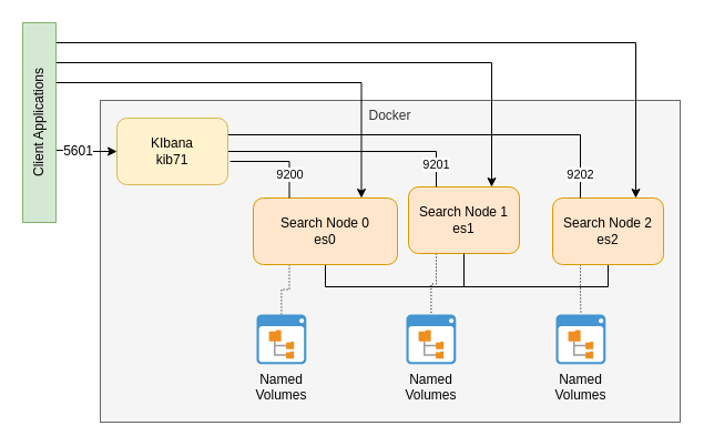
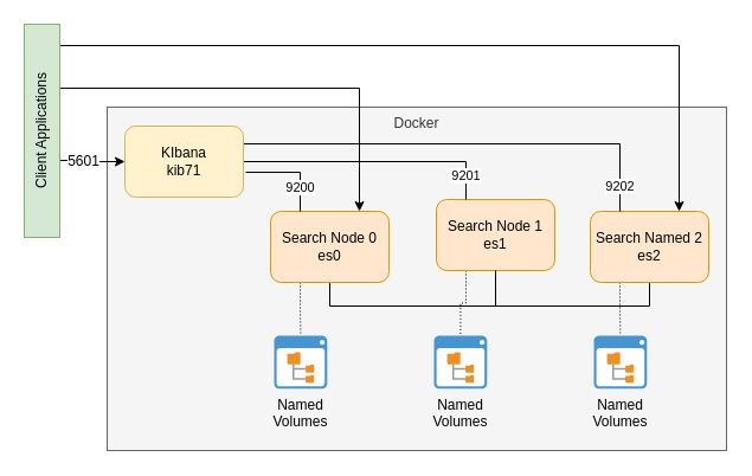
  <mxCell id="0" />
  <mxCell id="1" parent="0" />
  <mxCell id="2" value="Docker" style="rounded=0;whiteSpace=wrap;html=1;verticalAlign=top;fillColor=#f5f5f5;strokeColor=#666666;fontColor=#333333;" vertex="1" parent="1"><mxGeometry x="90" y="90" width="523" height="290" as="geometry" /></mxCell>
  <mxCell id="3" style="edgeStyle=orthogonalEdgeStyle;rounded=0;orthogonalLoop=1;jettySize=auto;html=1;exitX=0.5;exitY=1;exitDx=0;exitDy=0;entryX=0.5;entryY=1;entryDx=0;entryDy=0;endArrow=none;endFill=0;" edge="1" parent="1" source="5" target="7"><mxGeometry relative="1" as="geometry" /></mxCell>
  <mxCell id="4" style="edgeStyle=orthogonalEdgeStyle;rounded=0;orthogonalLoop=1;jettySize=auto;html=1;exitX=0.25;exitY=1;exitDx=0;exitDy=0;endArrow=none;endFill=0;dashed=1;dashPattern=1 2;" edge="1" parent="1" source="5" target="15"><mxGeometry relative="1" as="geometry" /></mxCell>
- <mxCell id="5" value="Search Node 0&lt;br&gt;es0" style="rounded=1;whiteSpace=wrap;html=1;fillColor=#ffe6cc;strokeColor=#d79b00;" vertex="1" parent="1"><mxGeometry x="228" y="178" width="130" height="60" as="geometry" /></mxCell>
+ <mxCell id="5" value="Search Node 0&lt;br&gt;es0" style="rounded=1;whiteSpace=wrap;html=1;fillColor=#ffe6cc;strokeColor=#d79b00;" vertex="1" parent="1"><mxGeometry x="228" y="178" width="100" height="60" as="geometry" /></mxCell>
  <mxCell id="6" style="edgeStyle=orthogonalEdgeStyle;rounded=0;orthogonalLoop=1;jettySize=auto;html=1;exitX=0.25;exitY=1;exitDx=0;exitDy=0;endArrow=none;endFill=0;dashed=1;dashPattern=1 2;" edge="1" parent="1" source="7" target="16"><mxGeometry relative="1" as="geometry" /></mxCell>
  <mxCell id="7" value="Search Node 1&lt;br&gt;es1" style="rounded=1;whiteSpace=wrap;html=1;fillColor=#ffe6cc;strokeColor=#d79b00;" vertex="1" parent="1"><mxGeometry x="368" y="168" width="100" height="60" as="geometry" /></mxCell>
  <mxCell id="8" style="edgeStyle=orthogonalEdgeStyle;rounded=0;orthogonalLoop=1;jettySize=auto;html=1;exitX=0.5;exitY=1;exitDx=0;exitDy=0;entryX=0.5;entryY=1;entryDx=0;entryDy=0;endArrow=none;endFill=0;" edge="1" parent="1" source="10" target="7"><mxGeometry relative="1" as="geometry" /></mxCell>
  <mxCell id="9" style="edgeStyle=orthogonalEdgeStyle;rounded=0;orthogonalLoop=1;jettySize=auto;html=1;exitX=0.25;exitY=1;exitDx=0;exitDy=0;endArrow=none;endFill=0;dashed=1;dashPattern=1 2;" edge="1" parent="1" source="10" target="17"><mxGeometry relative="1" as="geometry" /></mxCell>
- <mxCell id="10" value="Search Node 2&lt;br&gt;es2" style="rounded=1;whiteSpace=wrap;html=1;fillColor=#ffe6cc;strokeColor=#d79b00;" vertex="1" parent="1"><mxGeometry x="498" y="178" width="100" height="60" as="geometry" /></mxCell>
+ <mxCell id="10" value="Search Named 2&lt;br&gt;es2" style="rounded=1;whiteSpace=wrap;html=1;fillColor=#ffe6cc;strokeColor=#d79b00;" vertex="1" parent="1"><mxGeometry x="498" y="178" width="100" height="60" as="geometry" /></mxCell>
  <mxCell id="11" value="9200" style="edgeStyle=orthogonalEdgeStyle;rounded=0;orthogonalLoop=1;jettySize=auto;html=1;exitX=1.02;exitY=0.65;exitDx=0;exitDy=0;entryX=0.25;entryY=0;entryDx=0;entryDy=0;endArrow=none;endFill=0;exitPerimeter=0;" edge="1" parent="1" source="14" target="5"><mxGeometry x="0.5" relative="1" as="geometry"><mxPoint as="offset" /></mxGeometry></mxCell>
  <mxCell id="12" value="9201" style="edgeStyle=orthogonalEdgeStyle;rounded=0;orthogonalLoop=1;jettySize=auto;html=1;exitX=1;exitY=0.5;exitDx=0;exitDy=0;entryX=0.25;entryY=0;entryDx=0;entryDy=0;endArrow=none;endFill=0;" edge="1" parent="1" source="14" target="7"><mxGeometry x="0.814" relative="1" as="geometry"><mxPoint as="offset" /></mxGeometry></mxCell>
  <mxCell id="13" value="9202" style="edgeStyle=orthogonalEdgeStyle;rounded=0;orthogonalLoop=1;jettySize=auto;html=1;exitX=1;exitY=0.25;exitDx=0;exitDy=0;entryX=0.25;entryY=0;entryDx=0;entryDy=0;endArrow=none;endFill=0;" edge="1" parent="1" source="14" target="10"><mxGeometry x="0.886" relative="1" as="geometry"><mxPoint as="offset" /></mxGeometry></mxCell>
  <mxCell id="14" value="KIbana&lt;br&gt;kib71" style="rounded=1;whiteSpace=wrap;html=1;fillColor=#fff2cc;strokeColor=#d6b656;" vertex="1" parent="1"><mxGeometry x="105" y="106" width="100" height="60" as="geometry" /></mxCell>
  <mxCell id="15" value="Named&lt;br&gt;Volumes" style="shadow=0;dashed=0;html=1;strokeColor=none;fillColor=#4495D1;labelPosition=center;verticalLabelPosition=bottom;verticalAlign=top;align=center;outlineConnect=0;shape=mxgraph.veeam.2d.file_system_browser;" vertex="1" parent="1"><mxGeometry x="231" y="283" width="44.8" height="44.8" as="geometry" /></mxCell>
  <mxCell id="16" value="Named&lt;br&gt;Volumes" style="shadow=0;dashed=0;html=1;strokeColor=none;fillColor=#4495D1;labelPosition=center;verticalLabelPosition=bottom;verticalAlign=top;align=center;outlineConnect=0;shape=mxgraph.veeam.2d.file_system_browser;" vertex="1" parent="1"><mxGeometry x="366" y="283" width="44.8" height="44.8" as="geometry" /></mxCell>
  <mxCell id="17" value="Named&lt;br&gt;Volumes" style="shadow=0;dashed=0;html=1;strokeColor=none;fillColor=#4495D1;labelPosition=center;verticalLabelPosition=bottom;verticalAlign=top;align=center;outlineConnect=0;shape=mxgraph.veeam.2d.file_system_browser;" vertex="1" parent="1"><mxGeometry x="501" y="283" width="44.8" height="44.8" as="geometry" /></mxCell>
  <mxCell id="18" style="edgeStyle=orthogonalEdgeStyle;rounded=0;orthogonalLoop=1;jettySize=auto;html=1;exitX=1;exitY=0.1;exitDx=0;exitDy=0;entryX=0.75;entryY=0;entryDx=0;entryDy=0;endArrow=classic;endFill=1;" edge="1" parent="1" source="23" target="10"><mxGeometry relative="1" as="geometry" /></mxCell>
- <mxCell id="19" style="edgeStyle=orthogonalEdgeStyle;rounded=0;orthogonalLoop=1;jettySize=auto;html=1;exitX=1;exitY=0.2;exitDx=0;exitDy=0;entryX=0.75;entryY=0;entryDx=0;entryDy=0;endArrow=classic;endFill=1;" edge="1" parent="1" source="23" target="7"><mxGeometry relative="1" as="geometry" /></mxCell>
  <mxCell id="20" style="edgeStyle=orthogonalEdgeStyle;rounded=0;orthogonalLoop=1;jettySize=auto;html=1;exitX=1;exitY=0.3;exitDx=0;exitDy=0;entryX=0.75;entryY=0;entryDx=0;entryDy=0;endArrow=classic;endFill=1;" edge="1" parent="1" source="23" target="5"><mxGeometry relative="1" as="geometry" /></mxCell>
  <mxCell id="21" style="edgeStyle=orthogonalEdgeStyle;rounded=0;orthogonalLoop=1;jettySize=auto;html=1;exitX=1;exitY=0.639;exitDx=0;exitDy=0;endArrow=classic;endFill=1;exitPerimeter=0;" edge="1" parent="1" source="23" target="14"><mxGeometry relative="1" as="geometry" /></mxCell>
  <mxCell id="22" value="5601" style="text;html=1;align=center;verticalAlign=middle;resizable=0;points=[];labelBackgroundColor=#ffffff;" vertex="1" connectable="0" parent="21"><mxGeometry x="-0.28" relative="1" as="geometry"><mxPoint as="offset" /></mxGeometry></mxCell>
  <mxCell id="23" value="Client Applications" style="rounded=0;whiteSpace=wrap;html=1;points=[[0.25,0],[0.5,0],[0.75,0],[0,0.25],[0,0.5],[0,0.75],[0.25,1],[0.5,1],[0.75,1],[1,0.1],[1,0.2],[1,0.3],[1,0.4],[1,0.5],[1,0.6],[1,0.7],[1,0.8],[1,0.9]];horizontal=0;fillColor=#d5e8d4;strokeColor=#82b366;" vertex="1" parent="1"><mxGeometry x="20" y="20" width="30" height="180" as="geometry" /></mxCell>
